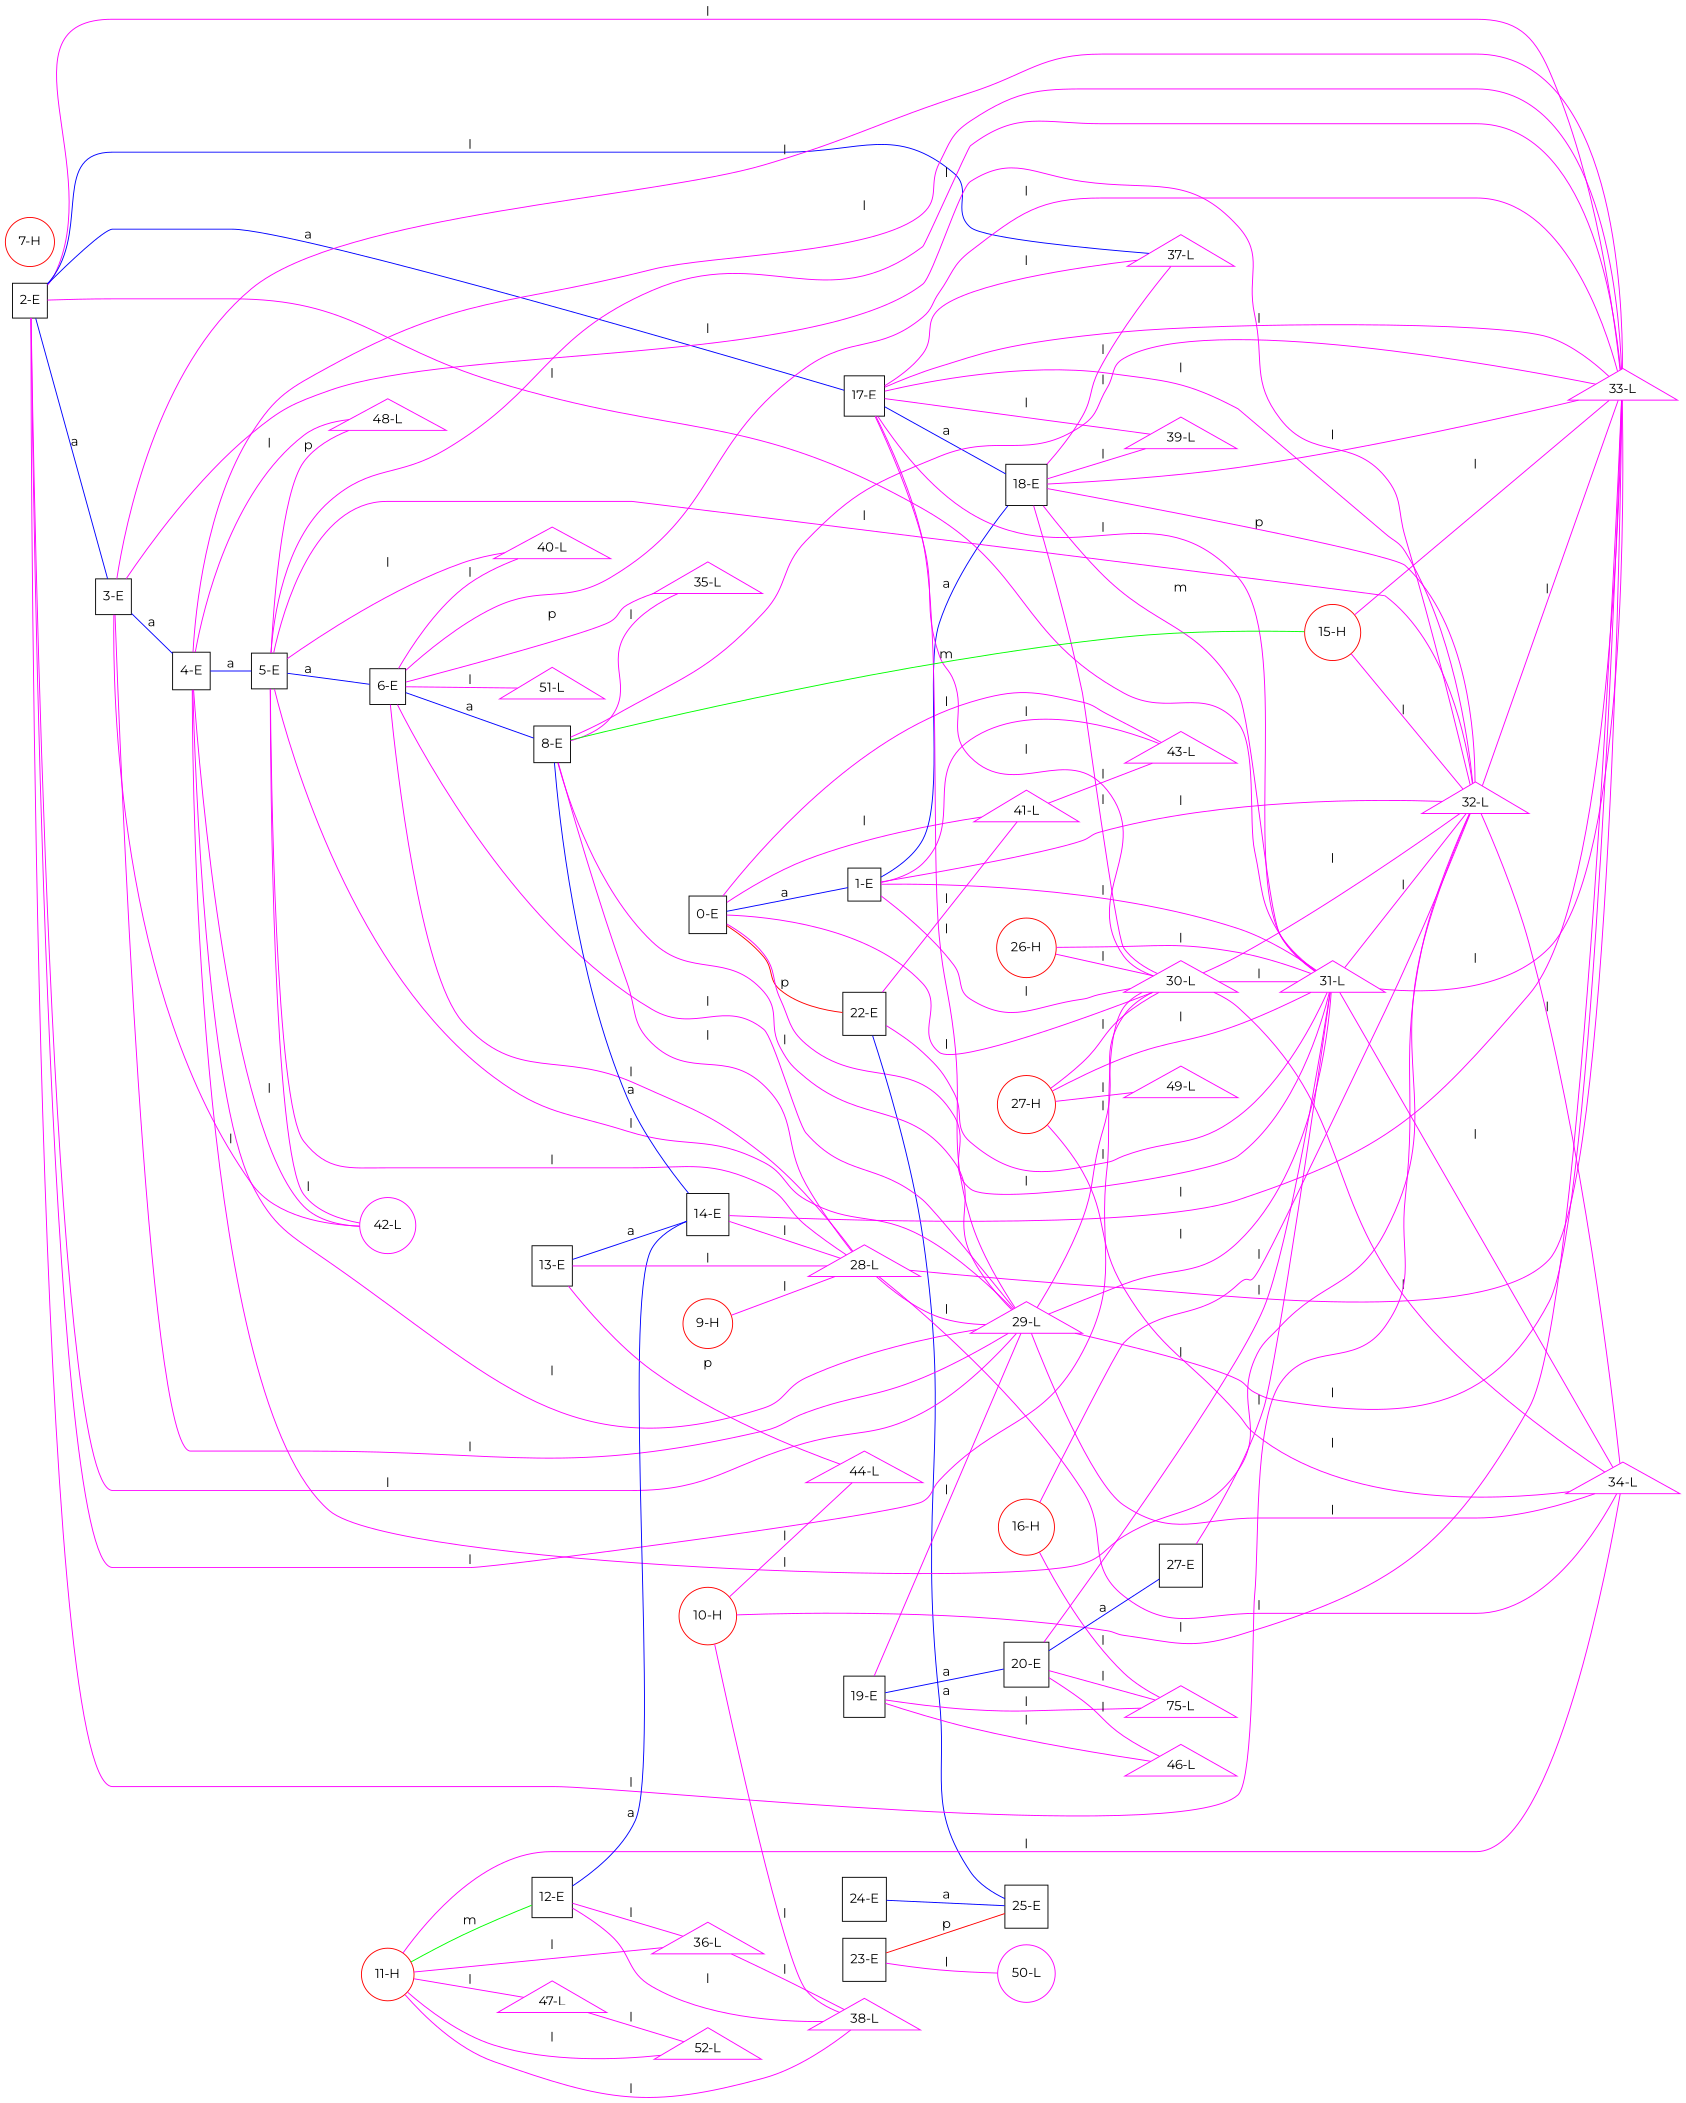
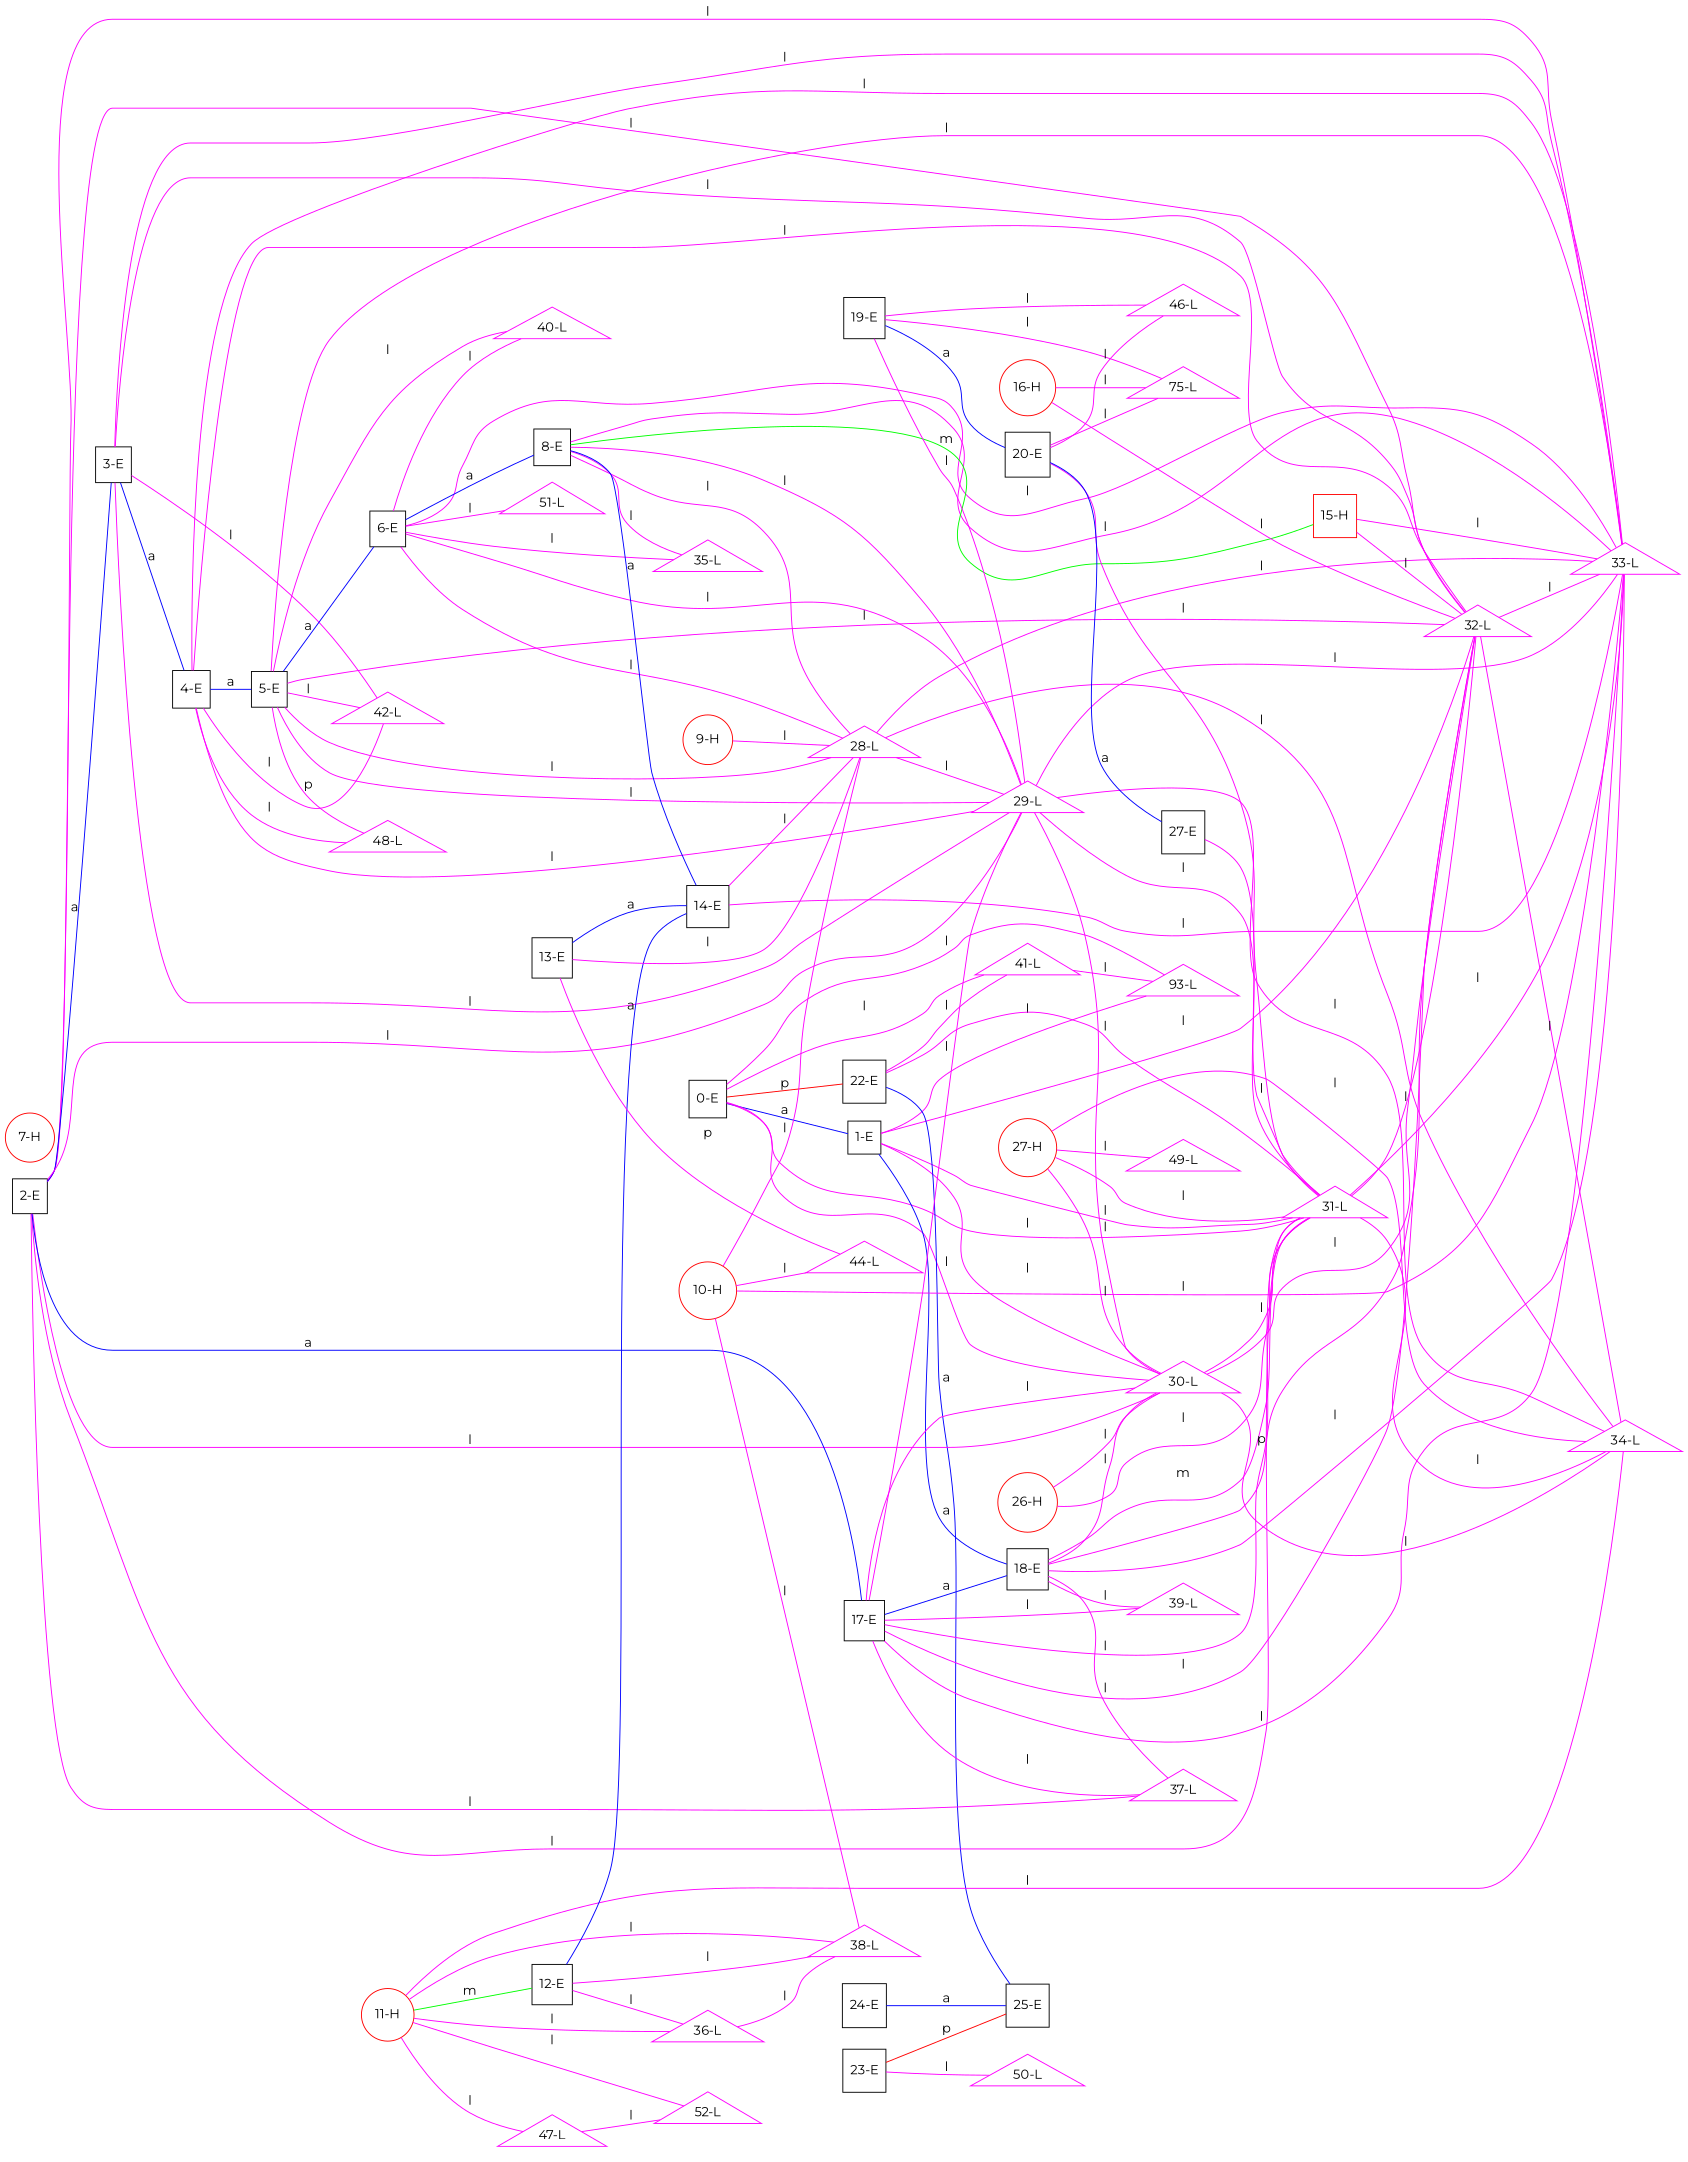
  graph {
    fontname=Montserrat
    rankdir=LR
    node [color=magenta fontname=Montserrat shape=triangle]
    edge [color=magenta fontname=Montserrat]
    n1 [color=black label="0-E" shape=square]
    n2 [color=black label="1-E" shape=square]
    n3 [color=black label="22-E" shape=square]
    n4 [label="30-L"]
    n5 [label="31-L"]
    n6 [label="41-L"]
-   n7 [label="43-L"]
+   n7 [label="93-L"]
    n8 [color=black label="18-E" shape=square]
    n9 [label="32-L"]
    n10 [color=black label="25-E" shape=square]
    n11 [label="34-L"]
    n12 [label="33-L"]
    n13 [label="37-L"]
    n14 [label="39-L"]
    n15 [color=black label="2-E" shape=square]
    n16 [color=black label="3-E" shape=square]
    n17 [color=black label="17-E" shape=square]
    n18 [label="29-L"]
    n19 [color=black label="4-E" shape=square]
-   n20 [label="42-L" shape=circle]
+   n20 [label="42-L"]
    n21 [color=black label="5-E" shape=square]
    n22 [label="48-L"]
    n23 [color=black label="6-E" shape=square]
    n24 [label="28-L"]
    n25 [label="40-L"]
    n26 [color=black label="8-E" shape=square]
    n27 [label="35-L"]
    n28 [label="51-L"]
    n29 [color=black label="14-E" shape=square]
-   n30 [color=red label="15-H" shape=circle]
+   n30 [color=red label="15-H" shape=square]
    n31 [color=red label="7-H" shape=circle]
    n32 [color=red label="9-H" shape=circle]
    n33 [color=red label="10-H" shape=circle]
    n34 [label="38-L"]
    n35 [label="44-L"]
    n36 [color=red label="11-H" shape=circle]
    n37 [color=black label="12-E" shape=square]
    n38 [label="36-L"]
    n39 [label="47-L"]
    n40 [label="52-L"]
    n41 [color=black label="13-E" shape=square]
    n42 [color=red label="16-H" shape=circle]
    n43 [label="75-L"]
    n44 [color=black label="19-E" shape=square]
    n45 [color=black label="20-E" shape=square]
    n46 [label="46-L"]
    n47 [color=black label="27-E" shape=square]
    n48 [color=red label="27-H" shape=circle]
    n49 [label="49-L"]
    n50 [color=black label="23-E" shape=square]
-   n51 [label="50-L" shape=circle]
+   n51 [label="50-L"]
    n52 [color=black label="24-E" shape=square]
    n53 [color=red label="26-H" shape=circle]
    n1 -- n2 [color=blue label=a]
    n1 -- n3 [color=red label=p]
    n1 -- n4 [label=l]
    n1 -- n5 [label=l]
    n1 -- n6 [label=l]
    n1 -- n7 [label=l]
    n2 -- n4 [label=l]
    n2 -- n5 [label=l]
    n2 -- n7 [label=l]
    n2 -- n8 [color=blue label=a]
    n2 -- n9 [label=l]
    n3 -- n5 [label=l]
    n3 -- n6 [label=l]
    n3 -- n10 [color=blue label=a]
    n4 -- n5 [label=l]
    n4 -- n9 [label=l]
    n4 -- n11 [label=l]
    n5 -- n9 [label=l]
    n5 -- n11 [label=l]
    n5 -- n12 [label=l]
    n6 -- n7 [label=l]
    n8 -- n4 [label=l]
    n8 -- n5 [label=m]
    n8 -- n9 [label=p]
    n8 -- n12 [label=l]
    n8 -- n13 [label=l]
    n8 -- n14 [label=l]
    n9 -- n11 [label=l]
    n9 -- n12 [label=l]
    n15 -- n4 [label=l]
    n15 -- n5 [label=l]
    n15 -- n9 [label=l]
    n15 -- n12 [label=l]
-   n15 -- n13 [color=blue label=l]
+   n15 -- n13 [label=l]
    n15 -- n16 [color=blue label=a]
    n15 -- n17 [color=blue label=a]
    n15 -- n18 [label=l]
    n16 -- n9 [label=l]
    n16 -- n12 [label=l]
    n16 -- n18 [label=l]
    n16 -- n19 [color=blue label=a]
    n16 -- n20 [label=l]
    n17 -- n4 [label=l]
    n17 -- n5 [label=l]
    n17 -- n8 [color=blue label=a]
    n17 -- n9 [label=l]
    n17 -- n12 [label=l]
    n17 -- n13 [label=l]
    n17 -- n14 [label=l]
    n17 -- n18 [label=l]
    n18 -- n4 [label=l]
    n18 -- n5 [label=l]
    n18 -- n11 [label=l]
    n18 -- n12 [label=l]
    n19 -- n9 [label=l]
    n19 -- n12 [label=l]
    n19 -- n18 [label=l]
    n19 -- n20 [label=l]
    n19 -- n21 [color=blue label=a]
    n19 -- n22 [label=l]
    n21 -- n9 [label=l]
    n21 -- n12 [label=l]
    n21 -- n18 [label=l]
    n21 -- n20 [label=l]
    n21 -- n22 [label=p]
    n21 -- n23 [color=blue label=a]
    n21 -- n24 [label=l]
    n21 -- n25 [label=l]
    n23 -- n12 [label=l]
    n23 -- n18 [label=l]
    n23 -- n24 [label=l]
    n23 -- n25 [label=l]
    n23 -- n26 [color=blue label=a]
-   n23 -- n27 [label=p]
+   n23 -- n27 [label=l]
    n23 -- n28 [label=l]
    n24 -- n11 [label=l]
    n24 -- n12 [label=l]
    n24 -- n18 [label=l]
    n26 -- n12 [label=l]
    n26 -- n18 [label=l]
    n26 -- n24 [label=l]
    n26 -- n27 [label=l]
    n26 -- n29 [color=blue label=a]
    n26 -- n30 [color=green label=m]
    n29 -- n12 [label=l]
    n29 -- n24 [label=l]
    n30 -- n9 [label=l]
    n30 -- n12 [label=l]
    n32 -- n24 [label=l]
    n33 -- n12 [label=l]
+   n33 -- n24 [label=l]
    n33 -- n34 [label=l]
    n33 -- n35 [label=l]
    n36 -- n11 [label=l]
    n36 -- n34 [label=l]
    n36 -- n37 [color=green label=m]
    n36 -- n38 [label=l]
    n36 -- n39 [label=l]
    n36 -- n40 [label=l]
    n37 -- n29 [color=blue label=a]
    n37 -- n34 [label=l]
    n37 -- n38 [label=l]
    n38 -- n34 [label=l]
    n39 -- n40 [label=l]
    n41 -- n24 [label=l]
    n41 -- n29 [color=blue label=a]
    n41 -- n35 [label=p]
    n42 -- n9 [label=l]
    n42 -- n43 [label=l]
    n44 -- n18 [label=l]
    n44 -- n43 [label=l]
    n44 -- n45 [color=blue label=a]
    n44 -- n46 [label=l]
    n45 -- n5 [label=l]
    n45 -- n43 [label=l]
    n45 -- n46 [label=l]
    n45 -- n47 [color=blue label=a]
    n47 -- n5 [label=l]
    n48 -- n4 [label=l]
    n48 -- n5 [label=l]
    n48 -- n11 [label=l]
    n48 -- n49 [label=l]
    n50 -- n10 [color=red label=p]
    n50 -- n51 [label=l]
    n52 -- n10 [color=blue label=a]
    n53 -- n4 [label=l]
    n53 -- n5 [label=l]
  }
